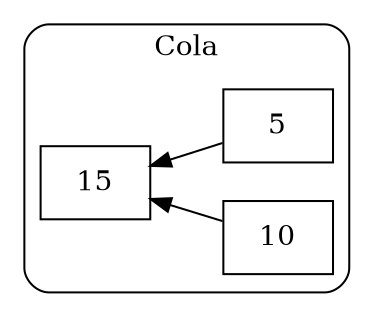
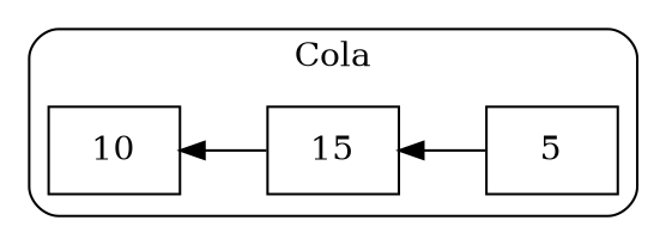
  digraph {
    rankdir=RL
    node [shape=record]
    n1 [label="<data> 5"]
    n2 [label="<data> 10"]
    n3 [label="<data> 15"]
    subgraph cluster_1 {
      color=black
      label=Cola
      labelloc=t
      style=rounded
      n1
      n2
      n3
    }
    n1 -> n3
-   n2 -> n3
+   n3 -> n2
  }
